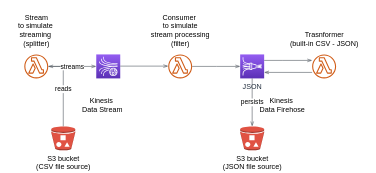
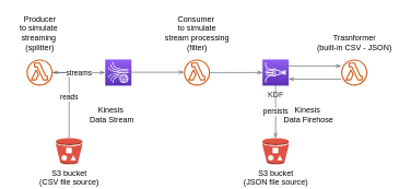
  <mxCell id="0" />
  <mxCell id="1" parent="0" />
  <mxCell id="2" value="" parent="1" style="outlineConnect=0;fontColor=#232F3E;gradientColor=none;fillColor=#D05C17;strokeColor=none;dashed=0;verticalLabelPosition=bottom;verticalAlign=top;align=center;html=1;fontSize=12;fontStyle=0;aspect=fixed;pointerEvents=1;shape=mxgraph.aws4.lambda_function;" vertex="1"><mxGeometry as="geometry" y="90" x="40" width="40" height="40" /></mxCell>
- <mxCell id="3" value="Stream&lt;br&gt;to simulate&amp;nbsp;&lt;br&gt;streaming&amp;nbsp;&lt;br&gt;(splitter)" parent="1" style="text;html=1;align=center;verticalAlign=middle;resizable=0;points=[];autosize=1;" vertex="1"><mxGeometry as="geometry" y="20" x="20" width="80" height="60" /></mxCell>
+ <mxCell id="3" value="Producer&lt;br&gt;to simulate&amp;nbsp;&lt;br&gt;streaming&amp;nbsp;&lt;br&gt;(splitter)" parent="1" style="text;html=1;align=center;verticalAlign=middle;resizable=0;points=[];autosize=1;" vertex="1"><mxGeometry as="geometry" y="20" x="20" width="80" height="60" /></mxCell>
  <mxCell id="4" value="S3 bucket&lt;br&gt;(CSV file source)" parent="1" style="outlineConnect=0;dashed=0;verticalLabelPosition=bottom;verticalAlign=top;align=center;html=1;shape=mxgraph.aws3.bucket_with_objects;fillColor=#E05243;gradientColor=none;" vertex="1"><mxGeometry x="85" y="210" as="geometry" width="40" height="40" /></mxCell>
  <mxCell id="5" value="reads" parent="1" style="edgeStyle=orthogonalEdgeStyle;html=1;endArrow=none;elbow=vertical;startArrow=openThin;startFill=0;strokeColor=#545B64;rounded=0;entryX=0.5;entryY=0;entryDx=0;entryDy=0;entryPerimeter=0;" edge="1" source="2" target="4"><mxGeometry as="geometry" width="100" relative="1"><mxPoint as="sourcePoint" y="140" x="60" /><mxPoint as="targetPoint" y="180" x="140" /></mxGeometry></mxCell>
  <mxCell id="6" value="" parent="1" style="outlineConnect=0;fontColor=#232F3E;gradientColor=#945DF2;gradientDirection=north;fillColor=#5A30B5;strokeColor=#ffffff;dashed=0;verticalLabelPosition=bottom;verticalAlign=top;align=center;html=1;fontSize=12;fontStyle=0;aspect=fixed;shape=mxgraph.aws4.resourceIcon;resIcon=mxgraph.aws4.kinesis_data_streams;" vertex="1"><mxGeometry as="geometry" y="90" x="160" width="40" height="40" /></mxCell>
  <mxCell id="7" value="streams" parent="1" style="edgeStyle=orthogonalEdgeStyle;html=1;endArrow=none;elbow=vertical;startArrow=openThin;startFill=0;strokeColor=#545B64;rounded=0;exitX=0;exitY=0.5;exitDx=0;exitDy=0;exitPerimeter=0;" edge="1" source="6" target="2"><mxGeometry as="geometry" width="100" relative="1"><mxPoint as="sourcePoint" y="140" x="70" /><mxPoint as="targetPoint" y="220" x="70" /></mxGeometry></mxCell>
  <mxCell id="8" value="Kinesis&amp;nbsp;&lt;br&gt;Data Stream" parent="1" style="text;html=1;align=center;verticalAlign=middle;resizable=0;points=[];autosize=1;" vertex="1"><mxGeometry x="130" y="160" as="geometry" width="80" height="30" /></mxCell>
  <mxCell id="9" value="" parent="1" style="outlineConnect=0;fontColor=#232F3E;gradientColor=none;fillColor=#D05C17;strokeColor=none;dashed=0;verticalLabelPosition=bottom;verticalAlign=top;align=center;html=1;fontSize=12;fontStyle=0;aspect=fixed;pointerEvents=1;shape=mxgraph.aws4.lambda_function;" vertex="1"><mxGeometry as="geometry" y="90" x="520" width="40" height="40" /></mxCell>
  <mxCell id="10" value="" parent="1" style="edgeStyle=orthogonalEdgeStyle;html=1;endArrow=none;elbow=vertical;startArrow=openThin;startFill=0;strokeColor=#545B64;rounded=0;exitX=0;exitY=0.5;exitDx=0;exitDy=0;exitPerimeter=0;" edge="1"><mxGeometry as="geometry" width="100" relative="1"><mxPoint as="sourcePoint" y="109.5" x="280" /><mxPoint as="targetPoint" y="109.5" x="200" /></mxGeometry></mxCell>
- <mxCell id="11" value="JSON" parent="1" style="outlineConnect=0;fontColor=#232F3E;gradientColor=#945DF2;gradientDirection=north;fillColor=#5A30B5;strokeColor=#ffffff;dashed=0;verticalLabelPosition=bottom;verticalAlign=top;align=center;html=1;fontSize=12;fontStyle=0;aspect=fixed;shape=mxgraph.aws4.resourceIcon;resIcon=mxgraph.aws4.kinesis_data_firehose;" vertex="1"><mxGeometry as="geometry" y="90" x="400" width="40" height="40" /></mxCell>
+ <mxCell id="11" value="KDF" parent="1" style="outlineConnect=0;fontColor=#232F3E;gradientColor=#945DF2;gradientDirection=north;fillColor=#5A30B5;strokeColor=#ffffff;dashed=0;verticalLabelPosition=bottom;verticalAlign=top;align=center;html=1;fontSize=12;fontStyle=0;aspect=fixed;shape=mxgraph.aws4.resourceIcon;resIcon=mxgraph.aws4.kinesis_data_firehose;" vertex="1"><mxGeometry as="geometry" y="90" x="400" width="40" height="40" /></mxCell>
  <mxCell id="12" value="" parent="1" style="edgeStyle=orthogonalEdgeStyle;html=1;endArrow=none;elbow=vertical;startArrow=openThin;startFill=0;strokeColor=#545B64;rounded=0;" edge="1"><mxGeometry as="geometry" width="100" relative="1"><mxPoint as="sourcePoint" y="120" x="440" /><mxPoint as="targetPoint" y="120" x="520" /></mxGeometry></mxCell>
  <mxCell id="13" value="Kinesis&amp;nbsp;&lt;br&gt;Data Firehose" parent="1" style="text;html=1;align=center;verticalAlign=middle;resizable=0;points=[];autosize=1;" vertex="1"><mxGeometry x="425" y="160" as="geometry" width="90" height="30" /></mxCell>
  <mxCell id="14" value="S3 bucket&lt;br&gt;(JSON file source)" parent="1" style="outlineConnect=0;dashed=0;verticalLabelPosition=bottom;verticalAlign=top;align=center;html=1;shape=mxgraph.aws3.bucket_with_objects;fillColor=#E05243;gradientColor=none;" vertex="1"><mxGeometry as="geometry" y="210" x="400" width="40" height="40" /></mxCell>
  <mxCell id="15" value="persists" parent="1" style="edgeStyle=orthogonalEdgeStyle;html=1;endArrow=none;elbow=vertical;startArrow=openThin;startFill=0;strokeColor=#545B64;rounded=0;" edge="1" source="14" target="11"><mxGeometry as="geometry" width="100" relative="1"><mxPoint as="sourcePoint" y="140" x="70" /><mxPoint as="targetPoint" y="220" x="70" /></mxGeometry></mxCell>
  <mxCell id="16" value="" parent="1" style="edgeStyle=orthogonalEdgeStyle;html=1;endArrow=none;elbow=vertical;startArrow=openThin;startFill=0;strokeColor=#545B64;rounded=0;" edge="1" source="9"><mxGeometry as="geometry" width="100" relative="1"><mxPoint as="sourcePoint" y="130" x="330" /><mxPoint as="targetPoint" y="100" x="440" /><Array as="points"><mxPoint y="100" x="470" /><mxPoint y="100" x="470" /></Array></mxGeometry></mxCell>
  <mxCell id="17" value="Trasnformer&lt;br&gt;(built-in CSV - JSON)" parent="1" style="text;html=1;align=center;verticalAlign=middle;resizable=0;points=[];autosize=1;" vertex="1"><mxGeometry as="geometry" y="50" x="475" width="130" height="30" /></mxCell>
  <mxCell id="18" value="" parent="1" style="outlineConnect=0;fontColor=#232F3E;gradientColor=none;fillColor=#D05C17;strokeColor=none;dashed=0;verticalLabelPosition=bottom;verticalAlign=top;align=center;html=1;fontSize=12;fontStyle=0;aspect=fixed;pointerEvents=1;shape=mxgraph.aws4.lambda_function;" vertex="1"><mxGeometry as="geometry" y="90" x="280" width="40" height="40" /></mxCell>
  <mxCell id="19" value="Consumer&amp;nbsp;&lt;br&gt;to simulate&lt;br&gt;stream processing&lt;br&gt;(filter)" parent="1" style="text;html=1;align=center;verticalAlign=middle;resizable=0;points=[];autosize=1;" vertex="1"><mxGeometry as="geometry" y="20" x="245" width="110" height="60" /></mxCell>
  <mxCell id="20" value="" parent="1" style="edgeStyle=orthogonalEdgeStyle;html=1;endArrow=none;elbow=vertical;startArrow=openThin;startFill=0;strokeColor=#545B64;rounded=0;" edge="1" source="11"><mxGeometry as="geometry" width="100" relative="1"><mxPoint as="sourcePoint" y="119.5" x="290" /><mxPoint as="targetPoint" y="110" x="320" /></mxGeometry></mxCell>
